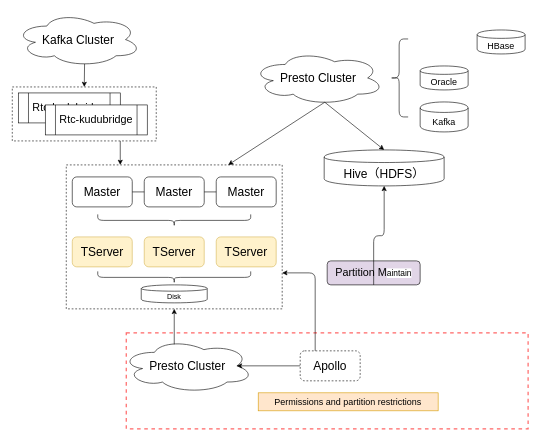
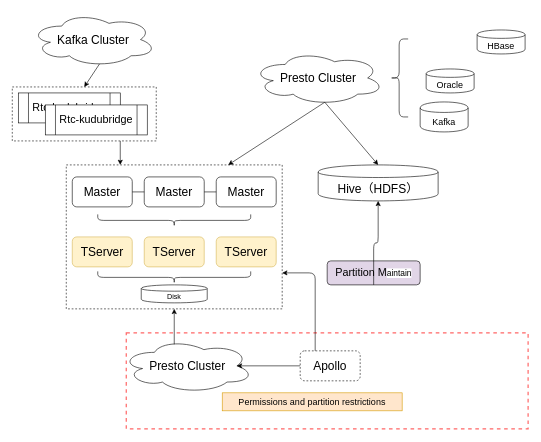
  <mxCell id="0" />
  <mxCell id="1" parent="0" />
  <mxCell id="2" value="" style="rounded=0;whiteSpace=wrap;html=1;fillColor=none;dashed=1;strokeColor=#FF6666;strokeWidth=2;" parent="1" vertex="1"><mxGeometry x="210" y="554" width="670" height="160" as="geometry" /></mxCell>
  <mxCell id="3" value="" style="rounded=0;whiteSpace=wrap;html=1;fillColor=none;dashed=1;" parent="1" vertex="1"><mxGeometry x="20" y="144" width="240" height="90" as="geometry" /></mxCell>
- <mxCell id="4" value="&lt;font style=&quot;font-size: 20px&quot;&gt;Kafka Cluster&lt;/font&gt;" style="ellipse;shape=cloud;whiteSpace=wrap;html=1;" parent="1" vertex="1"><mxGeometry x="25" y="20" width="210" height="90" as="geometry" /></mxCell>
+ <mxCell id="4" value="&lt;font style=&quot;font-size: 20px&quot;&gt;Kafka Cluster&lt;/font&gt;" style="ellipse;shape=cloud;whiteSpace=wrap;html=1;" parent="1" vertex="1"><mxGeometry x="50" y="20" width="210" height="90" as="geometry" /></mxCell>
  <mxCell id="5" value="&lt;font style=&quot;font-size: 18px&quot;&gt;Rtc-kudubridge&lt;/font&gt;" style="shape=process;whiteSpace=wrap;html=1;backgroundOutline=1;" parent="1" vertex="1"><mxGeometry x="30" y="154" width="170" height="50" as="geometry" /></mxCell>
  <mxCell id="6" value="" style="endArrow=classic;html=1;exitX=0.55;exitY=0.95;exitDx=0;exitDy=0;exitPerimeter=0;entryX=0.5;entryY=0;entryDx=0;entryDy=0;" parent="1" source="4" target="3" edge="1"><mxGeometry width="50" height="50" relative="1" as="geometry"><mxPoint x="360" y="124" as="sourcePoint" /><mxPoint x="410" y="74" as="targetPoint" /></mxGeometry></mxCell>
  <mxCell id="7" value="" style="endArrow=classic;html=1;exitX=0.75;exitY=1;exitDx=0;exitDy=0;entryX=0.25;entryY=0;entryDx=0;entryDy=0;" parent="1" source="3" target="10" edge="1"><mxGeometry width="50" height="50" relative="1" as="geometry"><mxPoint x="380" y="294" as="sourcePoint" /><mxPoint x="430" y="244" as="targetPoint" /></mxGeometry></mxCell>
  <mxCell id="8" value="&lt;font style=&quot;font-size: 18px&quot;&gt;Rtc-kudubridge&lt;/font&gt;" style="shape=process;whiteSpace=wrap;html=1;backgroundOutline=1;" parent="1" vertex="1"><mxGeometry x="75" y="174" width="170" height="50" as="geometry" /></mxCell>
  <mxCell id="9" value="" style="group" parent="1" vertex="1" connectable="0"><mxGeometry x="110" y="274" width="360" height="240" as="geometry" /></mxCell>
  <mxCell id="10" value="" style="rounded=0;whiteSpace=wrap;html=1;fillColor=none;dashed=1;" parent="9" vertex="1"><mxGeometry width="360" height="240" as="geometry" /></mxCell>
  <mxCell id="11" value="&lt;font style=&quot;font-size: 20px&quot;&gt;Master&lt;/font&gt;" style="rounded=1;whiteSpace=wrap;html=1;fillColor=#ffffff;" parent="9" vertex="1"><mxGeometry x="10" y="20" width="100" height="50" as="geometry" /></mxCell>
  <mxCell id="12" value="&lt;font style=&quot;font-size: 20px&quot;&gt;Master&lt;/font&gt;" style="rounded=1;whiteSpace=wrap;html=1;fillColor=#ffffff;" parent="9" vertex="1"><mxGeometry x="130" y="20" width="100" height="50" as="geometry" /></mxCell>
  <mxCell id="13" value="&lt;font style=&quot;font-size: 20px&quot;&gt;Master&lt;/font&gt;" style="rounded=1;whiteSpace=wrap;html=1;fillColor=#ffffff;" parent="9" vertex="1"><mxGeometry x="250" y="20" width="100" height="50" as="geometry" /></mxCell>
  <mxCell id="14" value="" style="endArrow=none;html=1;exitX=1;exitY=0.5;exitDx=0;exitDy=0;entryX=0;entryY=0.5;entryDx=0;entryDy=0;" parent="9" source="11" target="12" edge="1"><mxGeometry width="50" height="50" relative="1" as="geometry"><mxPoint x="110" y="130" as="sourcePoint" /><mxPoint x="160" y="80" as="targetPoint" /></mxGeometry></mxCell>
  <mxCell id="15" value="" style="endArrow=none;html=1;exitX=1;exitY=0.5;exitDx=0;exitDy=0;entryX=0;entryY=0.5;entryDx=0;entryDy=0;" parent="9" source="12" target="13" edge="1"><mxGeometry width="50" height="50" relative="1" as="geometry"><mxPoint x="240" y="150" as="sourcePoint" /><mxPoint x="290" y="100" as="targetPoint" /></mxGeometry></mxCell>
  <mxCell id="16" value="&lt;font style=&quot;font-size: 20px&quot;&gt;TServer&lt;/font&gt;" style="rounded=1;whiteSpace=wrap;html=1;fillColor=#fff2cc;strokeColor=#d6b656;" parent="9" vertex="1"><mxGeometry x="10" y="120" width="100" height="50" as="geometry" /></mxCell>
  <mxCell id="17" value="&lt;font style=&quot;font-size: 20px&quot;&gt;TServer&lt;/font&gt;" style="rounded=1;whiteSpace=wrap;html=1;fillColor=#fff2cc;strokeColor=#d6b656;" parent="9" vertex="1"><mxGeometry x="130" y="120" width="100" height="50" as="geometry" /></mxCell>
  <mxCell id="18" value="&lt;font style=&quot;font-size: 20px&quot;&gt;TServer&lt;/font&gt;" style="rounded=1;whiteSpace=wrap;html=1;fillColor=#fff2cc;strokeColor=#d6b656;" parent="9" vertex="1"><mxGeometry x="250" y="120" width="100" height="50" as="geometry" /></mxCell>
  <mxCell id="19" value="" style="shape=curlyBracket;whiteSpace=wrap;html=1;rounded=1;fillColor=#ffffff;rotation=-90;" parent="9" vertex="1"><mxGeometry x="170" y="-35" width="20" height="255" as="geometry" /></mxCell>
  <mxCell id="20" value="Disk" style="shape=cylinder;whiteSpace=wrap;html=1;boundedLbl=1;backgroundOutline=1;fillColor=#ffffff;" parent="9" vertex="1"><mxGeometry x="125" y="200" width="110" height="30" as="geometry" /></mxCell>
  <mxCell id="21" value="" style="shape=curlyBracket;whiteSpace=wrap;html=1;rounded=1;fillColor=#ffffff;rotation=-90;" parent="9" vertex="1"><mxGeometry x="170" y="60" width="20" height="255" as="geometry" /></mxCell>
  <mxCell id="22" value="&lt;font style=&quot;font-size: 20px&quot;&gt;Presto Cluster&lt;/font&gt;" style="ellipse;shape=cloud;whiteSpace=wrap;html=1;fillColor=#ffffff;" parent="1" vertex="1"><mxGeometry x="420" y="84" width="220" height="90" as="geometry" /></mxCell>
  <mxCell id="23" value="" style="endArrow=classic;html=1;exitX=0.55;exitY=0.95;exitDx=0;exitDy=0;exitPerimeter=0;entryX=0.75;entryY=0;entryDx=0;entryDy=0;" parent="1" source="22" target="10" edge="1"><mxGeometry width="50" height="50" relative="1" as="geometry"><mxPoint x="620" y="314" as="sourcePoint" /><mxPoint x="670" y="264" as="targetPoint" /></mxGeometry></mxCell>
- <mxCell id="24" value="&lt;font style=&quot;font-size: 20px&quot;&gt;Hive（HDFS）&lt;/font&gt;" style="shape=cylinder;whiteSpace=wrap;html=1;boundedLbl=1;backgroundOutline=1;fillColor=#ffffff;" parent="1" vertex="1"><mxGeometry x="540" y="249" width="200" height="60" as="geometry" /></mxCell>
+ <mxCell id="24" value="&lt;font style=&quot;font-size: 20px&quot;&gt;Hive（HDFS）&lt;/font&gt;" style="shape=cylinder;whiteSpace=wrap;html=1;boundedLbl=1;backgroundOutline=1;fillColor=#ffffff;" parent="1" vertex="1"><mxGeometry x="530" y="274" width="200" height="60" as="geometry" /></mxCell>
  <mxCell id="25" value="" style="endArrow=classic;html=1;exitX=0.55;exitY=0.95;exitDx=0;exitDy=0;exitPerimeter=0;entryX=0.5;entryY=0;entryDx=0;entryDy=0;" parent="1" source="22" target="24" edge="1"><mxGeometry width="50" height="50" relative="1" as="geometry"><mxPoint x="770" y="204" as="sourcePoint" /><mxPoint x="820" y="154" as="targetPoint" /></mxGeometry></mxCell>
  <mxCell id="26" value="&lt;font style=&quot;font-size: 15px&quot;&gt;HBase&lt;/font&gt;" style="shape=cylinder;whiteSpace=wrap;html=1;boundedLbl=1;backgroundOutline=1;fillColor=#ffffff;" parent="1" vertex="1"><mxGeometry x="795" y="49" width="80" height="40" as="geometry" /></mxCell>
- <mxCell id="27" value="&lt;font style=&quot;font-size: 15px&quot;&gt;Oracle&lt;/font&gt;" style="shape=cylinder;whiteSpace=wrap;html=1;boundedLbl=1;backgroundOutline=1;fillColor=#ffffff;" parent="1" vertex="1"><mxGeometry x="700" y="109" width="80" height="40" as="geometry" /></mxCell>
+ <mxCell id="27" value="&lt;font style=&quot;font-size: 15px&quot;&gt;Oracle&lt;/font&gt;" style="shape=cylinder;whiteSpace=wrap;html=1;boundedLbl=1;backgroundOutline=1;fillColor=#ffffff;" parent="1" vertex="1"><mxGeometry x="710" y="114" width="80" height="40" as="geometry" /></mxCell>
  <mxCell id="28" value="&lt;font style=&quot;font-size: 15px&quot;&gt;Kafka&lt;/font&gt;" style="shape=cylinder;whiteSpace=wrap;html=1;boundedLbl=1;backgroundOutline=1;fillColor=#ffffff;" parent="1" vertex="1"><mxGeometry x="700" y="169" width="80" height="50" as="geometry" /></mxCell>
  <mxCell id="29" value="" style="shape=curlyBracket;whiteSpace=wrap;html=1;rounded=1;fillColor=#ffffff;" parent="1" vertex="1"><mxGeometry x="650" y="64" width="30" height="130" as="geometry" /></mxCell>
  <mxCell id="30" value="&lt;font style=&quot;font-size: 20px&quot;&gt;Presto Cluster&lt;/font&gt;" style="ellipse;shape=cloud;whiteSpace=wrap;html=1;fillColor=#ffffff;" parent="1" vertex="1"><mxGeometry x="202" y="564" width="220" height="90" as="geometry" /></mxCell>
  <mxCell id="31" value="&lt;font style=&quot;font-size: 20px&quot;&gt;Apollo&lt;/font&gt;" style="rounded=1;whiteSpace=wrap;html=1;fillColor=#ffffff;dashed=1;" parent="1" vertex="1"><mxGeometry x="500" y="584" width="100" height="50" as="geometry" /></mxCell>
  <mxCell id="32" value="" style="endArrow=classic;html=1;exitX=0.4;exitY=0.1;exitDx=0;exitDy=0;exitPerimeter=0;entryX=0.5;entryY=1;entryDx=0;entryDy=0;" parent="1" source="30" target="10" edge="1"><mxGeometry width="50" height="50" relative="1" as="geometry"><mxPoint x="300" y="764" as="sourcePoint" /><mxPoint x="350" y="714" as="targetPoint" /></mxGeometry></mxCell>
  <mxCell id="33" value="" style="endArrow=classic;html=1;entryX=0.875;entryY=0.5;entryDx=0;entryDy=0;entryPerimeter=0;exitX=0;exitY=0.5;exitDx=0;exitDy=0;" parent="1" source="31" target="30" edge="1"><mxGeometry width="50" height="50" relative="1" as="geometry"><mxPoint x="450" y="714" as="sourcePoint" /><mxPoint x="500" y="664" as="targetPoint" /></mxGeometry></mxCell>
- <mxCell id="34" value="&lt;font style=&quot;font-size: 15px&quot;&gt;Permissions and partition restrictions&lt;/font&gt;" style="text;html=1;strokeColor=#d79b00;fillColor=#ffe6cc;align=center;verticalAlign=middle;whiteSpace=wrap;rounded=0;" parent="1" vertex="1"><mxGeometry x="430" y="654" width="300" height="30" as="geometry" /></mxCell>
+ <mxCell id="34" value="&lt;font style=&quot;font-size: 15px&quot;&gt;Permissions and partition restrictions&lt;/font&gt;" style="text;html=1;strokeColor=#d79b00;fillColor=#ffe6cc;align=center;verticalAlign=middle;whiteSpace=wrap;rounded=0;" parent="1" vertex="1"><mxGeometry x="370" y="654" width="300" height="30" as="geometry" /></mxCell>
  <mxCell id="35" value="&lt;font style=&quot;font-size: 18px&quot;&gt;Partition M&lt;/font&gt;&lt;span style=&quot;font-family: &amp;#34;microsoft yahei&amp;#34; , &amp;#34;arial&amp;#34; , &amp;#34;helvetica&amp;#34; , sans-serif ; font-size: 14px ; text-align: left ; background-color: rgb(255 , 255 , 255)&quot;&gt;aintain&lt;/span&gt;" style="rounded=1;whiteSpace=wrap;html=1;fillColor=#e1d5e7;" vertex="1" parent="1"><mxGeometry x="545" y="434" width="155" height="40" as="geometry" /></mxCell>
  <mxCell id="36" value="" style="edgeStyle=elbowEdgeStyle;elbow=vertical;endArrow=classic;html=1;exitX=0.5;exitY=1;exitDx=0;exitDy=0;" edge="1" parent="1" source="35" target="24"><mxGeometry width="50" height="50" relative="1" as="geometry"><mxPoint x="690" y="514" as="sourcePoint" /><mxPoint x="640" y="484" as="targetPoint" /></mxGeometry></mxCell>
  <mxCell id="37" value="" style="edgeStyle=elbowEdgeStyle;elbow=vertical;endArrow=classic;html=1;entryX=1;entryY=0.75;entryDx=0;entryDy=0;exitX=0.25;exitY=0;exitDx=0;exitDy=0;" edge="1" parent="1" source="31" target="10"><mxGeometry width="50" height="50" relative="1" as="geometry"><mxPoint x="500" y="524" as="sourcePoint" /><mxPoint x="550" y="474" as="targetPoint" /><Array as="points"><mxPoint x="510" y="454" /></Array></mxGeometry></mxCell>
